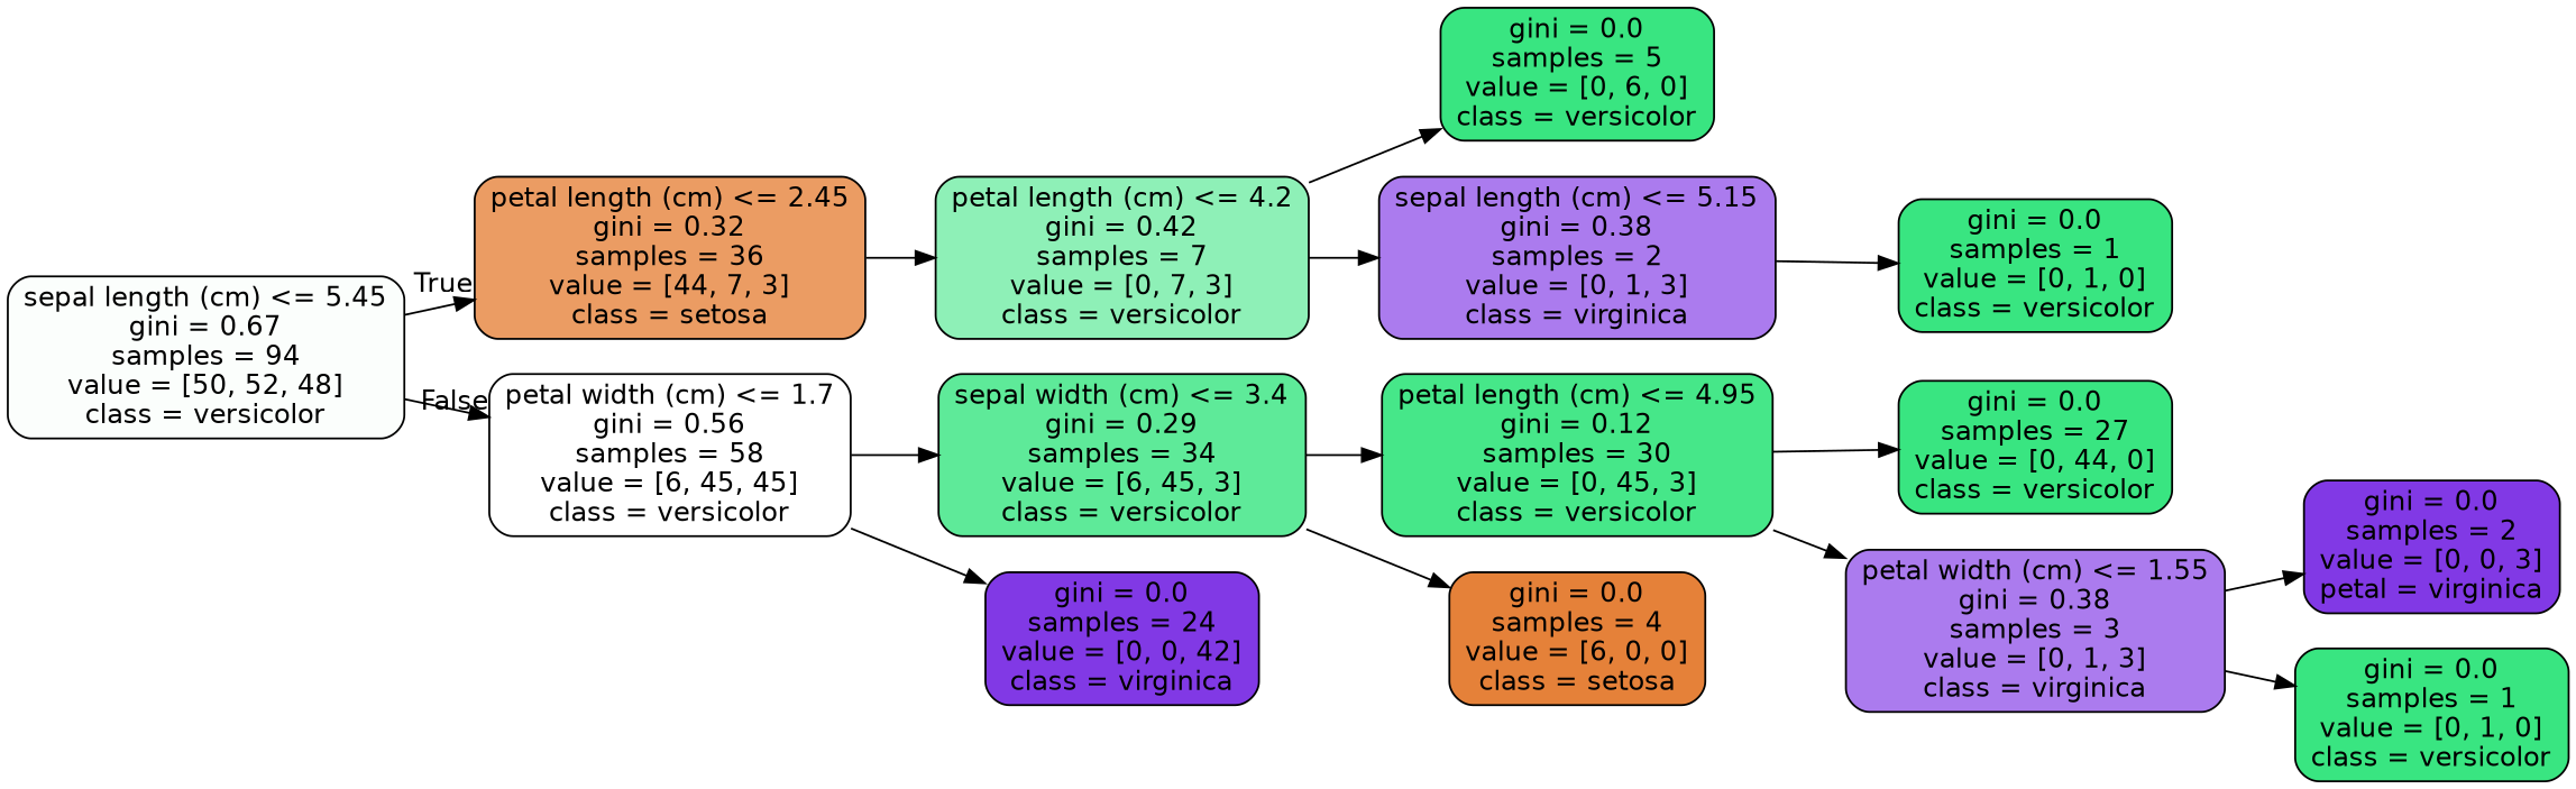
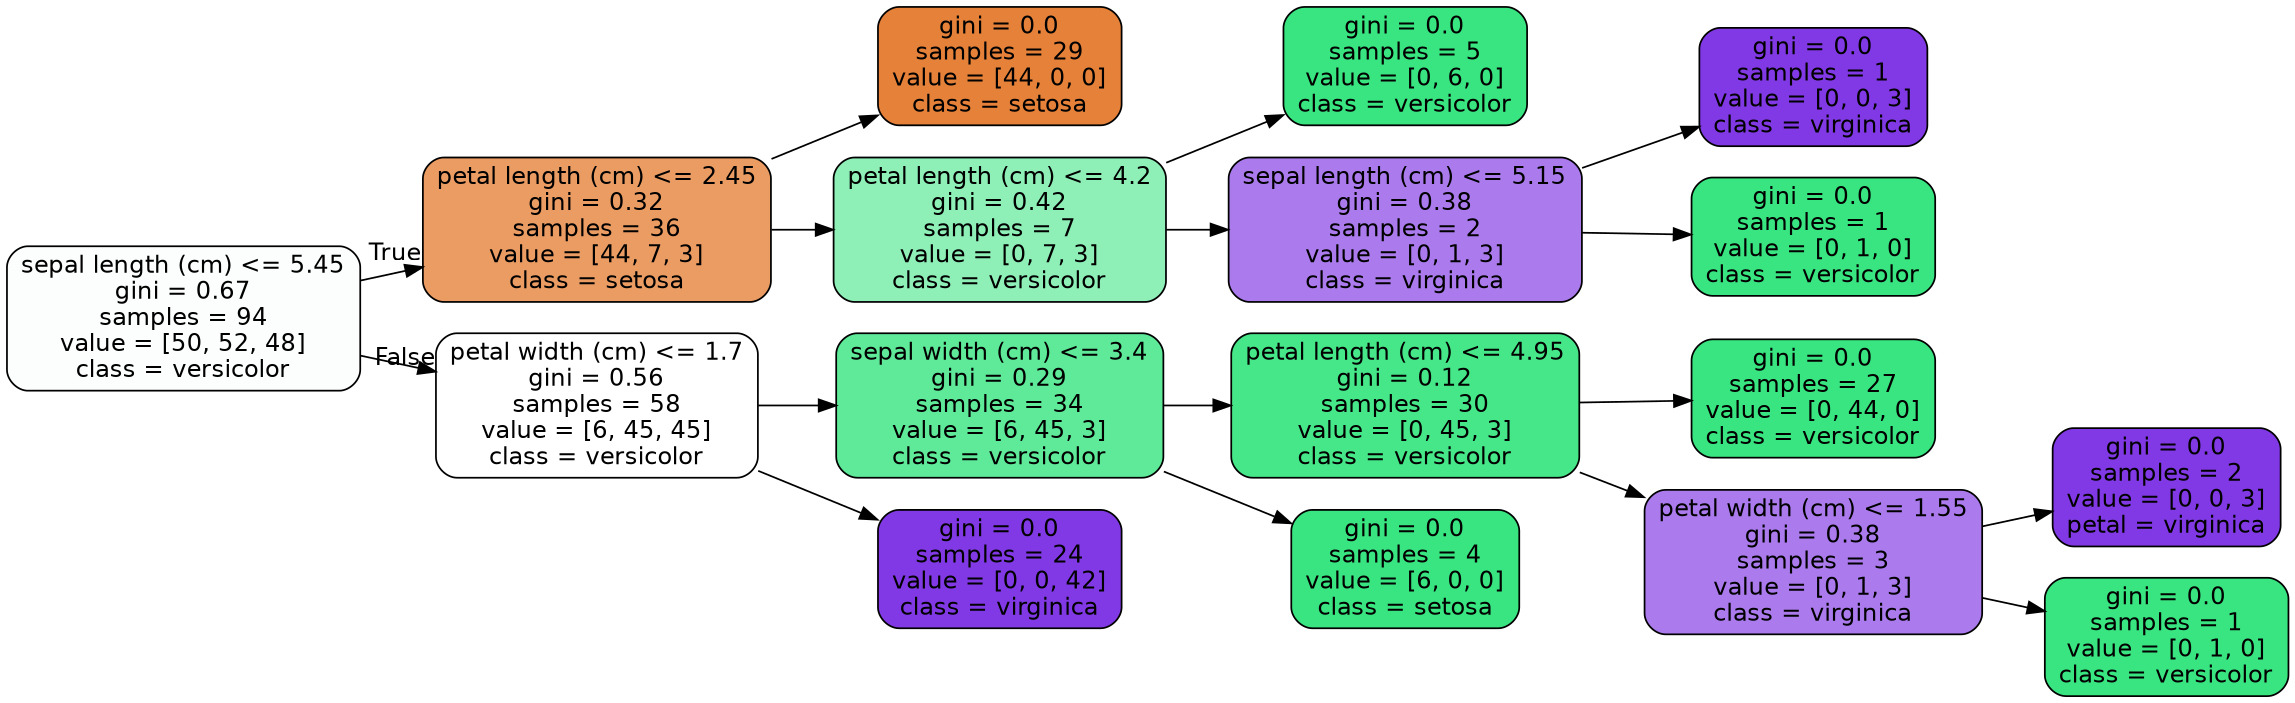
  digraph {
    rankdir=LR
    node [color=black fillcolor="#39e581" fontname=helvetica shape=box style="filled, rounded"]
    edge [fontname=helvetica]
    n1 [fillcolor="#fbfefc" label="sepal length (cm) <= 5.45\ngini = 0.67\nsamples = 94\nvalue = [50, 52, 48]\nclass = versicolor"]
    n2 [fillcolor="#eb9c63" label="petal length (cm) <= 2.45\ngini = 0.32\nsamples = 36\nvalue = [44, 7, 3]\nclass = setosa"]
    n3 [fillcolor="#ffffff" label="petal width (cm) <= 1.7\ngini = 0.56\nsamples = 58\nvalue = [6, 45, 45]\nclass = versicolor"]
+   n4 [fillcolor="#e58139" label="gini = 0.0\nsamples = 29\nvalue = [44, 0, 0]\nclass = setosa"]
    n5 [fillcolor="#8ef0b7" label="petal length (cm) <= 4.2\ngini = 0.42\nsamples = 7\nvalue = [0, 7, 3]\nclass = versicolor"]
    n6 [fillcolor="#5eea99" label="sepal width (cm) <= 3.4\ngini = 0.29\nsamples = 34\nvalue = [6, 45, 3]\nclass = versicolor"]
    n7 [fillcolor="#8139e5" label="gini = 0.0\nsamples = 24\nvalue = [0, 0, 42]\nclass = virginica"]
    n8 [label="gini = 0.0\nsamples = 5\nvalue = [0, 6, 0]\nclass = versicolor"]
    n9 [fillcolor="#ab7bee" label="sepal length (cm) <= 5.15\ngini = 0.38\nsamples = 2\nvalue = [0, 1, 3]\nclass = virginica"]
+   n10 [fillcolor="#8139e5" label="gini = 0.0\nsamples = 1\nvalue = [0, 0, 3]\nclass = virginica"]
    n11 [label="gini = 0.0\nsamples = 1\nvalue = [0, 1, 0]\nclass = versicolor"]
    n12 [fillcolor="#46e789" label="petal length (cm) <= 4.95\ngini = 0.12\nsamples = 30\nvalue = [0, 45, 3]\nclass = versicolor"]
-   n13 [fillcolor="#e58139" label="gini = 0.0\nsamples = 4\nvalue = [6, 0, 0]\nclass = setosa"]
+   n13 [label="gini = 0.0\nsamples = 4\nvalue = [6, 0, 0]\nclass = setosa"]
    n14 [label="gini = 0.0\nsamples = 27\nvalue = [0, 44, 0]\nclass = versicolor"]
    n15 [fillcolor="#ab7bee" label="petal width (cm) <= 1.55\ngini = 0.38\nsamples = 3\nvalue = [0, 1, 3]\nclass = virginica"]
    n16 [fillcolor="#8139e5" label="gini = 0.0\nsamples = 2\nvalue = [0, 0, 3]\npetal = virginica"]
    n17 [label="gini = 0.0\nsamples = 1\nvalue = [0, 1, 0]\nclass = versicolor"]
    n1 -> n2 [headlabel=True labelangle=45 labeldistance=2.5]
    n1 -> n3 [headlabel=False labelangle=-45 labeldistance=2.5]
+   n2 -> n4
    n2 -> n5
    n3 -> n6
    n3 -> n7
    n5 -> n8
    n5 -> n9
    n6 -> n12
    n6 -> n13
+   n9 -> n10
    n9 -> n11
    n12 -> n14
    n12 -> n15
    n15 -> n16
    n15 -> n17
  }
